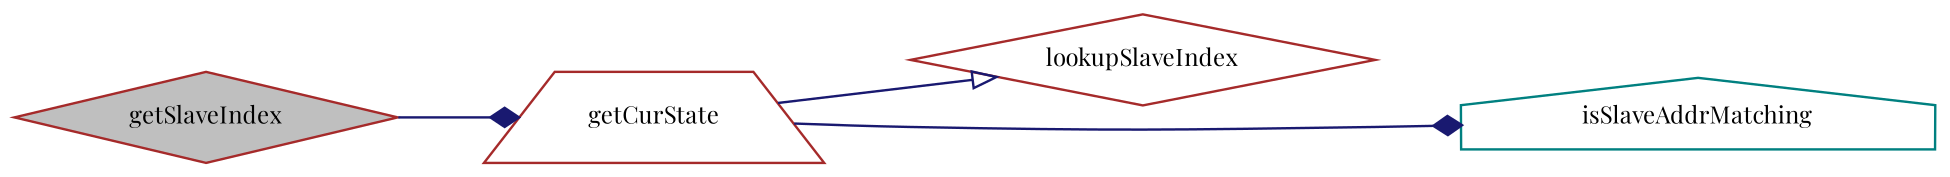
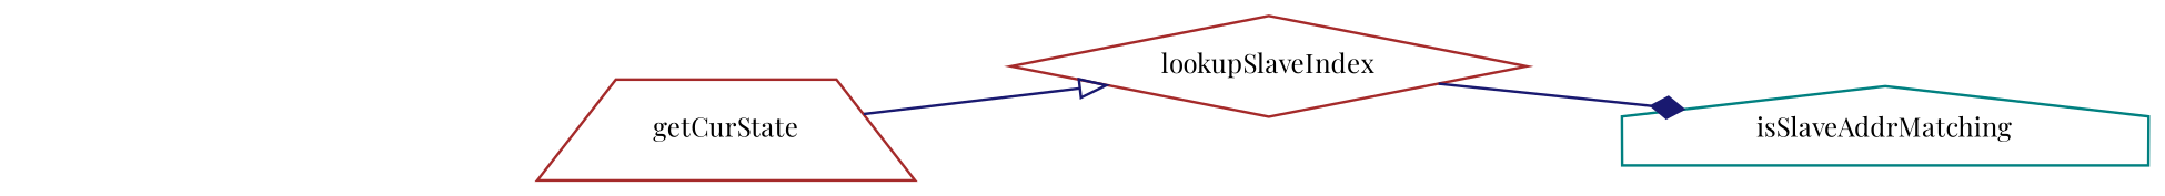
  digraph {
    fontname="Playfair Display"
    rankdir=LR
    node [color=brown fillcolor=white fontname="Playfair Display" fontsize=10 shape=diamond style=filled]
    edge [arrowhead=diamond color=midnightblue fontname="Playfair Display" fontsize=10 labelfontname=FreeSans labelfontsize=10 style=solid]
-   n1 [fillcolor=grey75 fontcolor=black height=0.2 label=getSlaveIndex width=0.4]
    n2 [height=0.2 label=getCurState shape=trapezium width=0.4]
    n3 [height=0.2 label=lookupSlaveIndex width=0.4]
    n4 [color=teal height=0.2 label=isSlaveAddrMatching shape=house width=0.4]
-   n1 -> n2
    n2 -> n3 [arrowhead=onormal]
-   n2 -> n4
+   n3 -> n4
  }
